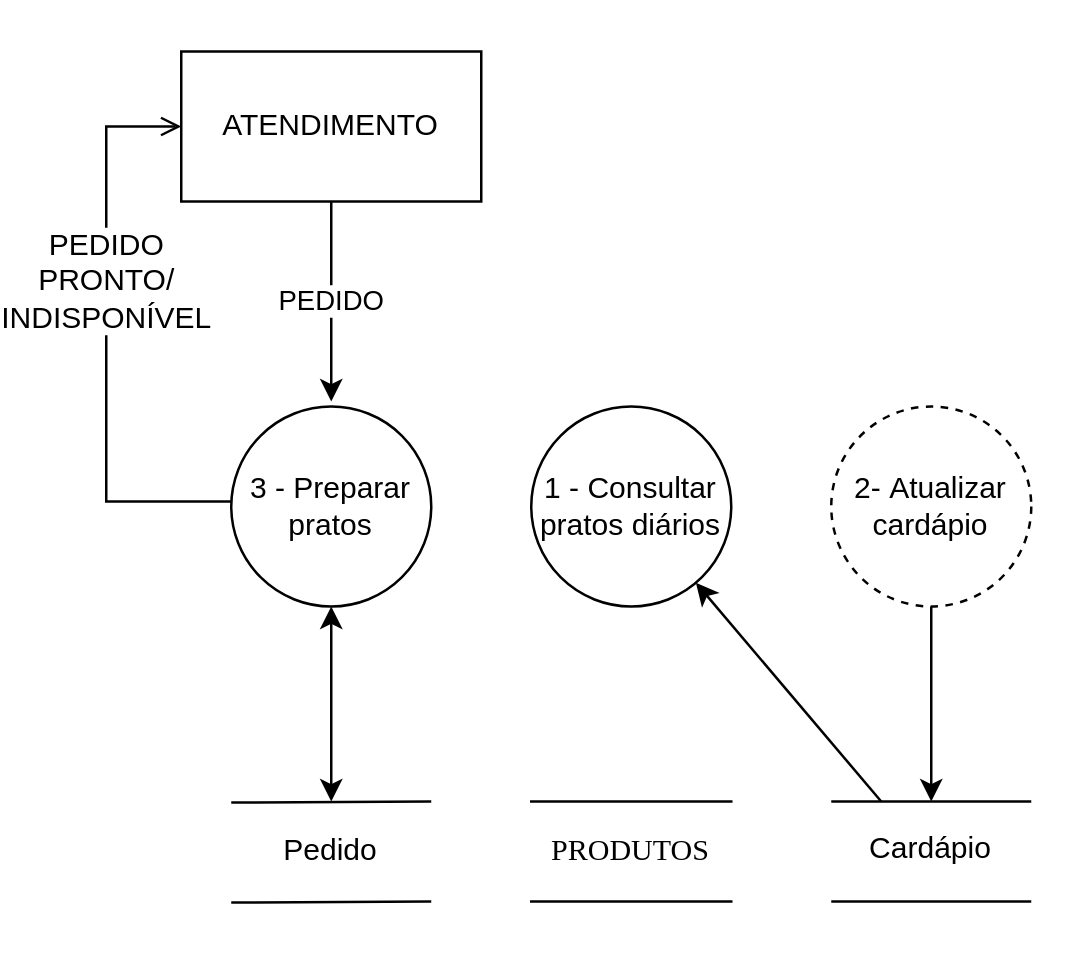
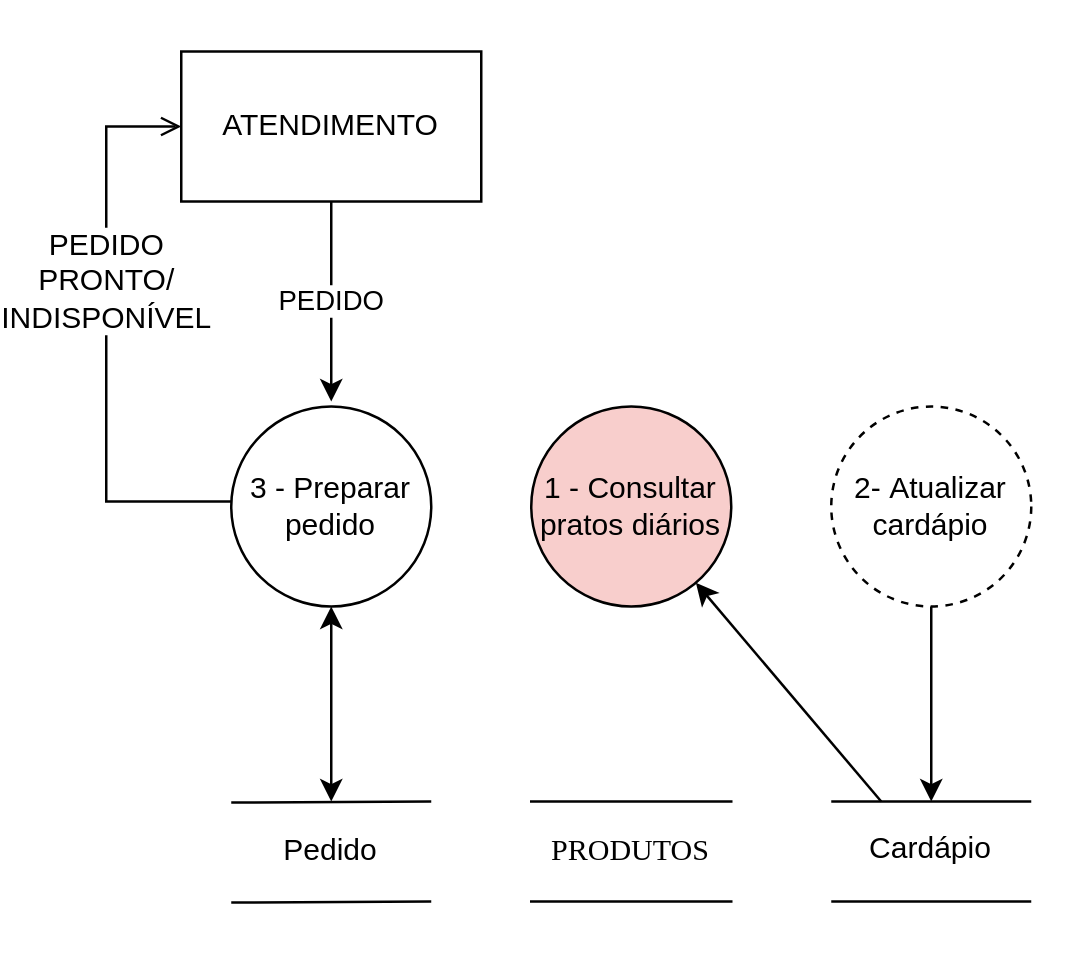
  <mxCell id="0" />
  <mxCell id="1" parent="0" />
  <mxCell id="2" style="edgeStyle=orthogonalEdgeStyle;rounded=0;orthogonalLoop=1;jettySize=auto;html=1;entryX=0;entryY=0.5;entryDx=0;entryDy=0;endArrow=open;" edge="1" parent="1" source="4" target="17"><mxGeometry relative="1" as="geometry"><Array as="points"><mxPoint x="20" y="200" /><mxPoint x="20" y="50" /></Array></mxGeometry></mxCell>
  <mxCell id="3" value="PEDIDO&lt;br&gt;PRONTO/&lt;br&gt;INDISPONÍVEL" style="text;html=1;align=center;verticalAlign=middle;resizable=0;points=[];labelBackgroundColor=#ffffff;" vertex="1" connectable="0" parent="2"><mxGeometry x="0.209" y="1" relative="1" as="geometry"><mxPoint as="offset" /></mxGeometry></mxCell>
- <mxCell id="4" value="3 -&amp;nbsp;Preparar pratos" style="ellipse;whiteSpace=wrap;html=1;aspect=fixed;" parent="1" vertex="1"><mxGeometry x="70" y="162" width="80" height="80" as="geometry" /></mxCell>
- <mxCell id="5" value="1 - Consultar pratos diários" style="ellipse;whiteSpace=wrap;html=1;aspect=fixed;" parent="1" vertex="1"><mxGeometry x="190" y="162" width="80" height="80" as="geometry" /></mxCell>
+ <mxCell id="4" value="3 -&amp;nbsp;Preparar pedido" style="ellipse;whiteSpace=wrap;html=1;aspect=fixed;" parent="1" vertex="1"><mxGeometry x="70" y="162" width="80" height="80" as="geometry" /></mxCell>
+ <mxCell id="5" value="1 - Consultar pratos diários" style="ellipse;whiteSpace=wrap;html=1;aspect=fixed;fillColor=#f8cecc;" parent="1" vertex="1"><mxGeometry x="190" y="162" width="80" height="80" as="geometry" /></mxCell>
  <mxCell id="6" value="2-&amp;nbsp;&lt;span&gt;Atualizar cardápio&lt;br&gt;&lt;/span&gt;" style="ellipse;whiteSpace=wrap;html=1;aspect=fixed;dashed=1;" parent="1" vertex="1"><mxGeometry x="310" y="162" width="80" height="80" as="geometry" /></mxCell>
  <mxCell id="7" value="PRODUTOS" style="shape=partialRectangle;whiteSpace=wrap;html=1;left=0;right=0;fillColor=none;strokeWidth=1;fontFamily=Tahoma;fontSize=12;" parent="1" vertex="1"><mxGeometry x="190" y="320" width="80" height="40" as="geometry" /></mxCell>
  <mxCell id="8" value="Cardápio" style="text;html=1;strokeColor=none;fillColor=none;align=center;verticalAlign=middle;whiteSpace=wrap;rounded=0;" parent="1" vertex="1"><mxGeometry x="310" y="329.11" width="80" height="20" as="geometry" /></mxCell>
  <mxCell id="9" value="" style="endArrow=none;html=1;" parent="1" edge="1"><mxGeometry width="50" height="50" relative="1" as="geometry"><mxPoint x="310" y="320" as="sourcePoint" /><mxPoint x="390" y="320" as="targetPoint" /></mxGeometry></mxCell>
  <mxCell id="10" value="" style="endArrow=none;html=1;" parent="1" edge="1"><mxGeometry width="50" height="50" relative="1" as="geometry"><mxPoint x="310" y="360" as="sourcePoint" /><mxPoint x="390" y="360" as="targetPoint" /></mxGeometry></mxCell>
  <mxCell id="11" value="" style="endArrow=classic;html=1;fontSize=12;" parent="1" target="5" edge="1"><mxGeometry width="50" height="50" relative="1" as="geometry"><mxPoint x="330" y="320" as="sourcePoint" /><mxPoint x="360" y="300" as="targetPoint" /></mxGeometry></mxCell>
  <mxCell id="12" value="" style="endArrow=classic;html=1;fontSize=12;" parent="1" source="6" edge="1"><mxGeometry width="50" height="50" relative="1" as="geometry"><mxPoint x="340" y="380" as="sourcePoint" /><mxPoint x="350" y="320" as="targetPoint" /></mxGeometry></mxCell>
  <mxCell id="13" value="Pedido" style="text;html=1;strokeColor=none;fillColor=none;align=center;verticalAlign=middle;whiteSpace=wrap;rounded=0;" parent="1" vertex="1"><mxGeometry x="70" y="320" width="80" height="40" as="geometry" /></mxCell>
  <mxCell id="14" value="" style="endArrow=none;html=1;exitX=0;exitY=0;exitDx=0;exitDy=0;" parent="1" edge="1"><mxGeometry width="50" height="50" relative="1" as="geometry"><mxPoint x="70" y="320.42" as="sourcePoint" /><mxPoint x="150" y="320" as="targetPoint" /></mxGeometry></mxCell>
  <mxCell id="15" value="" style="endArrow=none;html=1;exitX=0;exitY=1;exitDx=0;exitDy=0;" parent="1" edge="1"><mxGeometry width="50" height="50" relative="1" as="geometry"><mxPoint x="70" y="360.42" as="sourcePoint" /><mxPoint x="150" y="360" as="targetPoint" /></mxGeometry></mxCell>
  <mxCell id="16" value="PEDIDO" style="edgeStyle=orthogonalEdgeStyle;rounded=0;orthogonalLoop=1;jettySize=auto;html=1;" edge="1" parent="1" source="17"><mxGeometry relative="1" as="geometry"><mxPoint x="110" y="160" as="targetPoint" /></mxGeometry></mxCell>
  <mxCell id="17" value="ATENDIMENTO" style="rounded=0;whiteSpace=wrap;html=1;" vertex="1" parent="1"><mxGeometry x="50" y="20" width="120" height="60" as="geometry" /></mxCell>
  <mxCell id="18" value="" style="endArrow=classic;startArrow=classic;html=1;entryX=0.5;entryY=1;entryDx=0;entryDy=0;" edge="1" parent="1" target="4"><mxGeometry width="50" height="50" relative="1" as="geometry"><mxPoint x="110" y="320" as="sourcePoint" /><mxPoint x="60" y="270" as="targetPoint" /></mxGeometry></mxCell>
